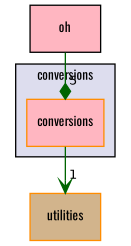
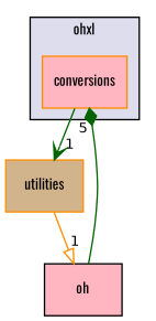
  digraph {
    compound=true
    fontname=Oswald
    node [color=darkorange fillcolor=lightpink fontname=Oswald fontsize=10 shape=box style=filled]
    edge [color=darkgreen fontname=Oswald headlabel=1 labeldistance=1.5 labelfontname=Helvetica labelfontsize=10]
    n1 [label=conversions pencolor=black]
    n2 [fillcolor=tan label=utilities]
    n3 [color=black label=oh]
    subgraph cluster_1 {
      bgcolor="#ddddee"
      fontsize=10
-     label=conversions
+     label=ohxl
      pencolor=black
      n1
    }
    n1 -> n2 [arrowhead=vee]
+   n2 -> n3 [arrowhead=onormal color=darkorange]
    n3 -> n1 [arrowhead=diamond headlabel=5]
  }
